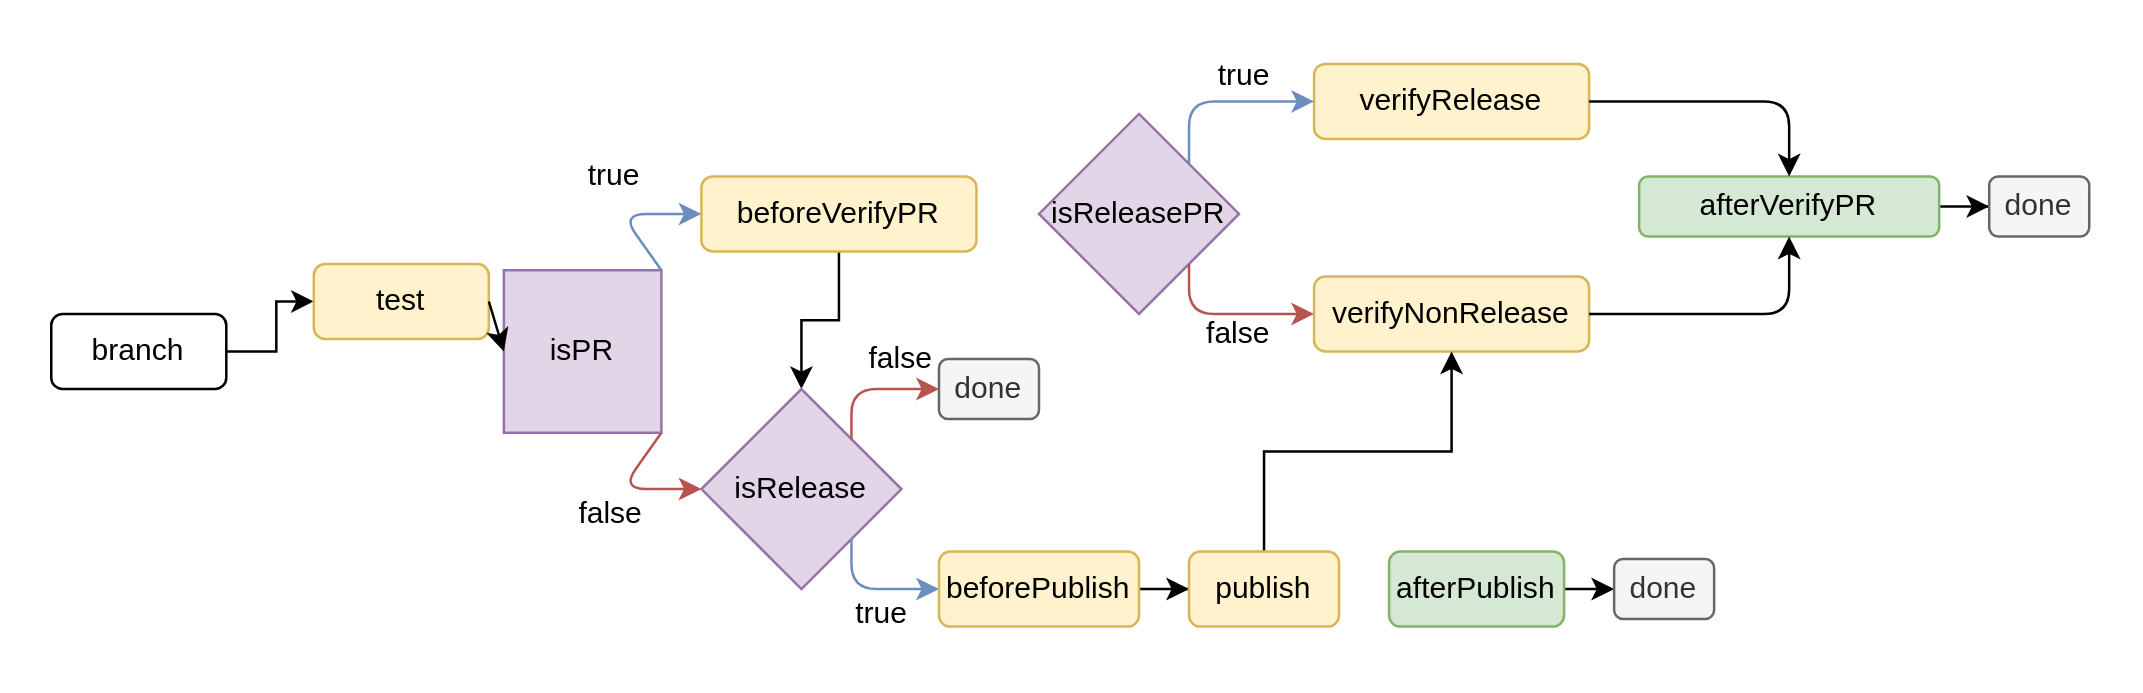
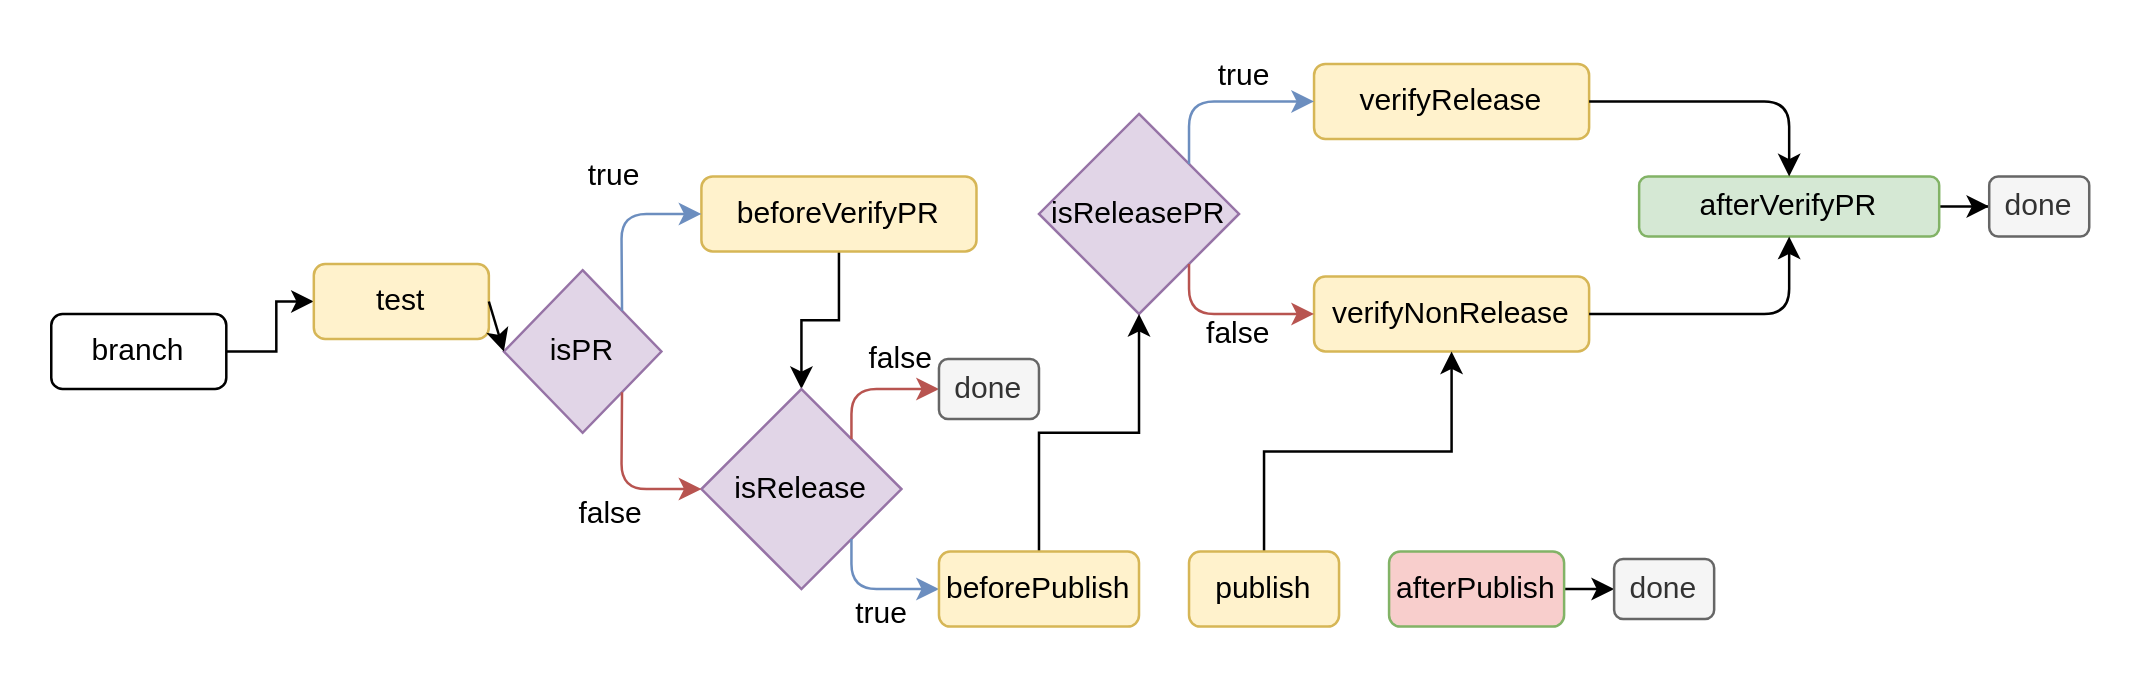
  <mxCell id="0" />
  <mxCell id="1" parent="0" />
  <mxCell id="2" value="" style="edgeStyle=orthogonalEdgeStyle;rounded=0;orthogonalLoop=1;jettySize=auto;html=1;" edge="1" parent="1" source="3" target="4"><mxGeometry relative="1" as="geometry" /></mxCell>
  <mxCell id="3" value="branch" style="rounded=1;whiteSpace=wrap;html=1;" vertex="1" parent="1"><mxGeometry x="20" y="125" width="70" height="30" as="geometry" /></mxCell>
  <mxCell id="4" value="test" style="rounded=1;whiteSpace=wrap;html=1;fillColor=#fff2cc;strokeColor=#d6b656;" vertex="1" parent="1"><mxGeometry x="125" y="105" width="70" height="30" as="geometry" /></mxCell>
  <mxCell id="5" value="" style="edgeStyle=orthogonalEdgeStyle;rounded=0;orthogonalLoop=1;jettySize=auto;html=1;" edge="1" parent="1" source="6" target="18"><mxGeometry relative="1" as="geometry" /></mxCell>
  <mxCell id="6" value="beforeVerifyPR" style="rounded=1;whiteSpace=wrap;html=1;fillColor=#fff2cc;strokeColor=#d6b656;" vertex="1" parent="1"><mxGeometry x="280" y="70" width="110" height="30" as="geometry" /></mxCell>
  <mxCell id="7" value="verifyRelease" style="rounded=1;whiteSpace=wrap;html=1;fillColor=#fff2cc;strokeColor=#d6b656;" vertex="1" parent="1"><mxGeometry x="525" y="25" width="110" height="30" as="geometry" /></mxCell>
  <mxCell id="8" value="verifyNonRelease" style="rounded=1;whiteSpace=wrap;html=1;fillColor=#fff2cc;strokeColor=#d6b656;" vertex="1" parent="1"><mxGeometry x="525" y="110" width="110" height="30" as="geometry" /></mxCell>
  <mxCell id="9" value="isReleasePR" style="rhombus;whiteSpace=wrap;html=1;fillColor=#e1d5e7;strokeColor=#9673a6;" vertex="1" parent="1"><mxGeometry x="415" y="45" width="80" height="80" as="geometry" /></mxCell>
  <mxCell id="10" value="true" style="text;html=1;resizable=0;points=[];autosize=1;align=left;verticalAlign=top;spacingTop=-4;" vertex="1" parent="1"><mxGeometry x="485" y="20" width="40" height="20" as="geometry" /></mxCell>
  <mxCell id="11" value="false" style="text;html=1;strokeColor=none;fillColor=none;align=center;verticalAlign=middle;whiteSpace=wrap;rounded=0;" vertex="1" parent="1"><mxGeometry x="475" y="123" width="40" height="20" as="geometry" /></mxCell>
  <mxCell id="12" style="edgeStyle=orthogonalEdgeStyle;rounded=0;orthogonalLoop=1;jettySize=auto;html=1;exitX=0.5;exitY=1;exitDx=0;exitDy=0;" edge="1" parent="1" source="8" target="8"><mxGeometry relative="1" as="geometry" /></mxCell>
  <mxCell id="13" value="" style="edgeStyle=orthogonalEdgeStyle;rounded=0;orthogonalLoop=1;jettySize=auto;html=1;" edge="1" parent="1" source="14" target="15"><mxGeometry relative="1" as="geometry" /></mxCell>
  <mxCell id="14" value="afterVerifyPR" style="rounded=1;whiteSpace=wrap;html=1;fillColor=#d5e8d4;strokeColor=#82b366;" vertex="1" parent="1"><mxGeometry x="655" y="70" width="120" height="24" as="geometry" /></mxCell>
  <mxCell id="15" value="done" style="rounded=1;whiteSpace=wrap;html=1;fillColor=#f5f5f5;strokeColor=#666666;fontColor=#333333;" vertex="1" parent="1"><mxGeometry x="795" y="70" width="40" height="24" as="geometry" /></mxCell>
  <mxCell id="16" value="" style="endArrow=classic;html=1;entryX=0.5;entryY=0;entryDx=0;entryDy=0;exitX=1;exitY=0.5;exitDx=0;exitDy=0;" edge="1" parent="1" source="7" target="14"><mxGeometry width="50" height="50" relative="1" as="geometry"><mxPoint x="665" y="40" as="sourcePoint" /><mxPoint x="715" y="-10" as="targetPoint" /><Array as="points"><mxPoint x="715" y="40" /></Array></mxGeometry></mxCell>
  <mxCell id="17" value="" style="endArrow=classic;html=1;exitX=1;exitY=0.5;exitDx=0;exitDy=0;entryX=0.5;entryY=1;entryDx=0;entryDy=0;" edge="1" parent="1" source="8" target="14"><mxGeometry width="50" height="50" relative="1" as="geometry"><mxPoint x="35" y="325" as="sourcePoint" /><mxPoint x="85" y="275" as="targetPoint" /><Array as="points"><mxPoint x="715" y="125" /></Array></mxGeometry></mxCell>
  <mxCell id="18" value="isRelease" style="rhombus;whiteSpace=wrap;html=1;fillColor=#e1d5e7;strokeColor=#9673a6;" vertex="1" parent="1"><mxGeometry x="280" y="155" width="80" height="80" as="geometry" /></mxCell>
  <mxCell id="19" value="" style="endArrow=classic;html=1;exitX=1;exitY=0;exitDx=0;exitDy=0;fillColor=#f8cecc;strokeColor=#b85450;" edge="1" parent="1" source="18"><mxGeometry width="50" height="50" relative="1" as="geometry"><mxPoint x="25" y="325" as="sourcePoint" /><mxPoint x="375" y="155" as="targetPoint" /><Array as="points"><mxPoint x="340" y="155" /></Array></mxGeometry></mxCell>
  <mxCell id="20" value="done" style="rounded=1;whiteSpace=wrap;html=1;fillColor=#f5f5f5;strokeColor=#666666;fontColor=#333333;" vertex="1" parent="1"><mxGeometry x="375" y="143" width="40" height="24" as="geometry" /></mxCell>
  <mxCell id="21" value="false" style="text;html=1;strokeColor=none;fillColor=none;align=center;verticalAlign=middle;whiteSpace=wrap;rounded=0;" vertex="1" parent="1"><mxGeometry x="340" y="133" width="40" height="20" as="geometry" /></mxCell>
  <mxCell id="22" value="" style="endArrow=classic;html=1;exitX=1;exitY=1;exitDx=0;exitDy=0;fillColor=#dae8fc;strokeColor=#6c8ebf;" edge="1" parent="1" source="18"><mxGeometry width="50" height="50" relative="1" as="geometry"><mxPoint x="350" y="185" as="sourcePoint" /><mxPoint x="375" y="235" as="targetPoint" /><Array as="points"><mxPoint x="340" y="235" /></Array></mxGeometry></mxCell>
- <mxCell id="23" value="" style="edgeStyle=orthogonalEdgeStyle;rounded=0;orthogonalLoop=1;jettySize=auto;html=1;" edge="1" parent="1" source="24" target="26"><mxGeometry relative="1" as="geometry" /></mxCell>
+ <mxCell id="23" value="" style="edgeStyle=orthogonalEdgeStyle;rounded=0;orthogonalLoop=1;jettySize=auto;html=1;" edge="1" parent="1" source="24" target="9"><mxGeometry relative="1" as="geometry" /></mxCell>
  <mxCell id="24" value="beforePublish" style="rounded=1;whiteSpace=wrap;html=1;fillColor=#fff2cc;strokeColor=#d6b656;" vertex="1" parent="1"><mxGeometry x="375" y="220" width="80" height="30" as="geometry" /></mxCell>
  <mxCell id="25" value="" style="edgeStyle=orthogonalEdgeStyle;rounded=0;orthogonalLoop=1;jettySize=auto;html=1;" edge="1" parent="1" source="26" target="8"><mxGeometry relative="1" as="geometry" /></mxCell>
  <mxCell id="26" value="publish" style="rounded=1;whiteSpace=wrap;html=1;fillColor=#fff2cc;strokeColor=#d6b656;" vertex="1" parent="1"><mxGeometry x="475" y="220" width="60" height="30" as="geometry" /></mxCell>
  <mxCell id="27" value="" style="edgeStyle=orthogonalEdgeStyle;rounded=0;orthogonalLoop=1;jettySize=auto;html=1;" edge="1" parent="1" source="28"><mxGeometry relative="1" as="geometry"><mxPoint x="645" y="235" as="targetPoint" /></mxGeometry></mxCell>
- <mxCell id="28" value="afterPublish" style="rounded=1;whiteSpace=wrap;html=1;fillColor=#d5e8d4;strokeColor=#82b366;" vertex="1" parent="1"><mxGeometry x="555" y="220" width="70" height="30" as="geometry" /></mxCell>
+ <mxCell id="28" value="afterPublish" style="rounded=1;whiteSpace=wrap;html=1;fillColor=#f8cecc;strokeColor=#82b366;" vertex="1" parent="1"><mxGeometry x="555" y="220" width="70" height="30" as="geometry" /></mxCell>
  <mxCell id="29" value="" style="endArrow=classic;html=1;exitX=1;exitY=0;exitDx=0;exitDy=0;entryX=0;entryY=0.5;entryDx=0;entryDy=0;fillColor=#dae8fc;strokeColor=#6c8ebf;" edge="1" parent="1" source="9" target="7"><mxGeometry width="50" height="50" relative="1" as="geometry"><mxPoint x="25" y="325" as="sourcePoint" /><mxPoint x="75" y="275" as="targetPoint" /><Array as="points"><mxPoint x="475" y="40" /></Array></mxGeometry></mxCell>
  <mxCell id="30" value="" style="endArrow=classic;html=1;exitX=1;exitY=1;exitDx=0;exitDy=0;fillColor=#f8cecc;strokeColor=#b85450;" edge="1" parent="1" source="9" target="8"><mxGeometry width="50" height="50" relative="1" as="geometry"><mxPoint x="25" y="325" as="sourcePoint" /><mxPoint x="75" y="275" as="targetPoint" /><Array as="points"><mxPoint x="475" y="125" /></Array></mxGeometry></mxCell>
  <mxCell id="31" value="true" style="text;html=1;resizable=0;points=[];autosize=1;align=left;verticalAlign=top;spacingTop=-4;" vertex="1" parent="1"><mxGeometry x="340" y="235" width="40" height="20" as="geometry" /></mxCell>
- <mxCell id="32" value="isPR" style="whiteSpace=wrap;html=1;fillColor=#e1d5e7;strokeColor=#9673a6;rounded=0;" vertex="1" parent="1"><mxGeometry x="201" y="107.5" width="63" height="65" as="geometry" /></mxCell>
+ <mxCell id="32" value="isPR" style="rhombus;whiteSpace=wrap;html=1;fillColor=#e1d5e7;strokeColor=#9673a6;" vertex="1" parent="1"><mxGeometry x="201" y="107.5" width="63" height="65" as="geometry" /></mxCell>
  <mxCell id="33" value="" style="endArrow=classic;html=1;exitX=1;exitY=0.5;exitDx=0;exitDy=0;entryX=0;entryY=0.5;entryDx=0;entryDy=0;" edge="1" parent="1" source="4" target="32"><mxGeometry width="50" height="50" relative="1" as="geometry"><mxPoint x="25" y="325" as="sourcePoint" /><mxPoint x="75" y="275" as="targetPoint" /></mxGeometry></mxCell>
  <mxCell id="34" value="" style="endArrow=classic;html=1;exitX=1;exitY=0;exitDx=0;exitDy=0;entryX=0;entryY=0.5;entryDx=0;entryDy=0;fillColor=#dae8fc;strokeColor=#6c8ebf;" edge="1" parent="1" source="32" target="6"><mxGeometry width="50" height="50" relative="1" as="geometry"><mxPoint x="25" y="325" as="sourcePoint" /><mxPoint x="75" y="275" as="targetPoint" /><Array as="points"><mxPoint x="248" y="85" /></Array></mxGeometry></mxCell>
  <mxCell id="35" value="" style="endArrow=classic;html=1;exitX=1;exitY=1;exitDx=0;exitDy=0;entryX=0;entryY=0.5;entryDx=0;entryDy=0;fillColor=#f8cecc;strokeColor=#b85450;" edge="1" parent="1" source="32" target="18"><mxGeometry width="50" height="50" relative="1" as="geometry"><mxPoint x="25" y="325" as="sourcePoint" /><mxPoint x="75" y="275" as="targetPoint" /><Array as="points"><mxPoint x="248" y="195" /></Array></mxGeometry></mxCell>
  <mxCell id="36" value="true" style="text;html=1;resizable=0;points=[];autosize=1;align=left;verticalAlign=top;spacingTop=-4;" vertex="1" parent="1"><mxGeometry x="232.5" y="60" width="40" height="20" as="geometry" /></mxCell>
  <mxCell id="37" value="false" style="text;html=1;strokeColor=none;fillColor=none;align=center;verticalAlign=middle;whiteSpace=wrap;rounded=0;" vertex="1" parent="1"><mxGeometry x="224" y="195" width="40" height="20" as="geometry" /></mxCell>
  <mxCell id="38" value="done" style="rounded=1;whiteSpace=wrap;html=1;fillColor=#f5f5f5;strokeColor=#666666;fontColor=#333333;" vertex="1" parent="1"><mxGeometry x="645" y="223" width="40" height="24" as="geometry" /></mxCell>
